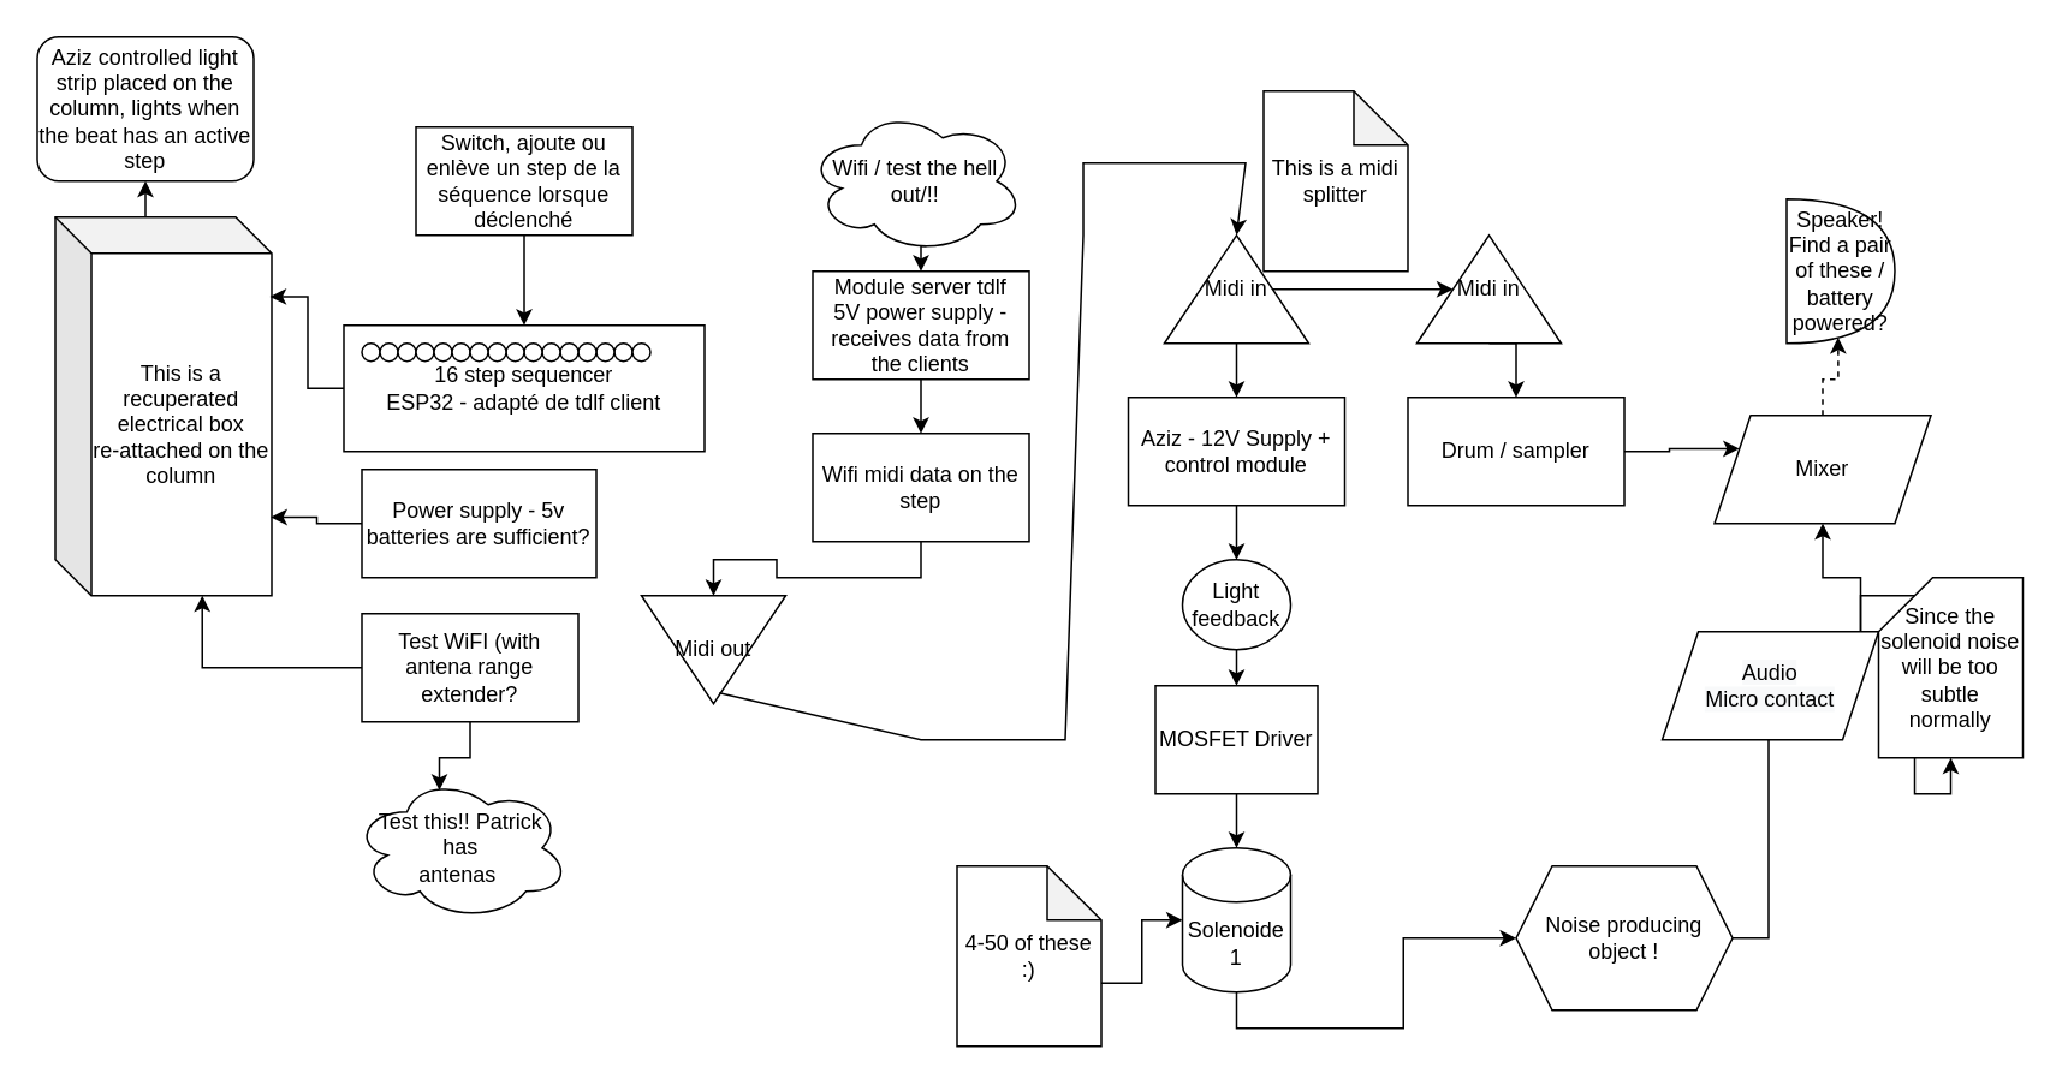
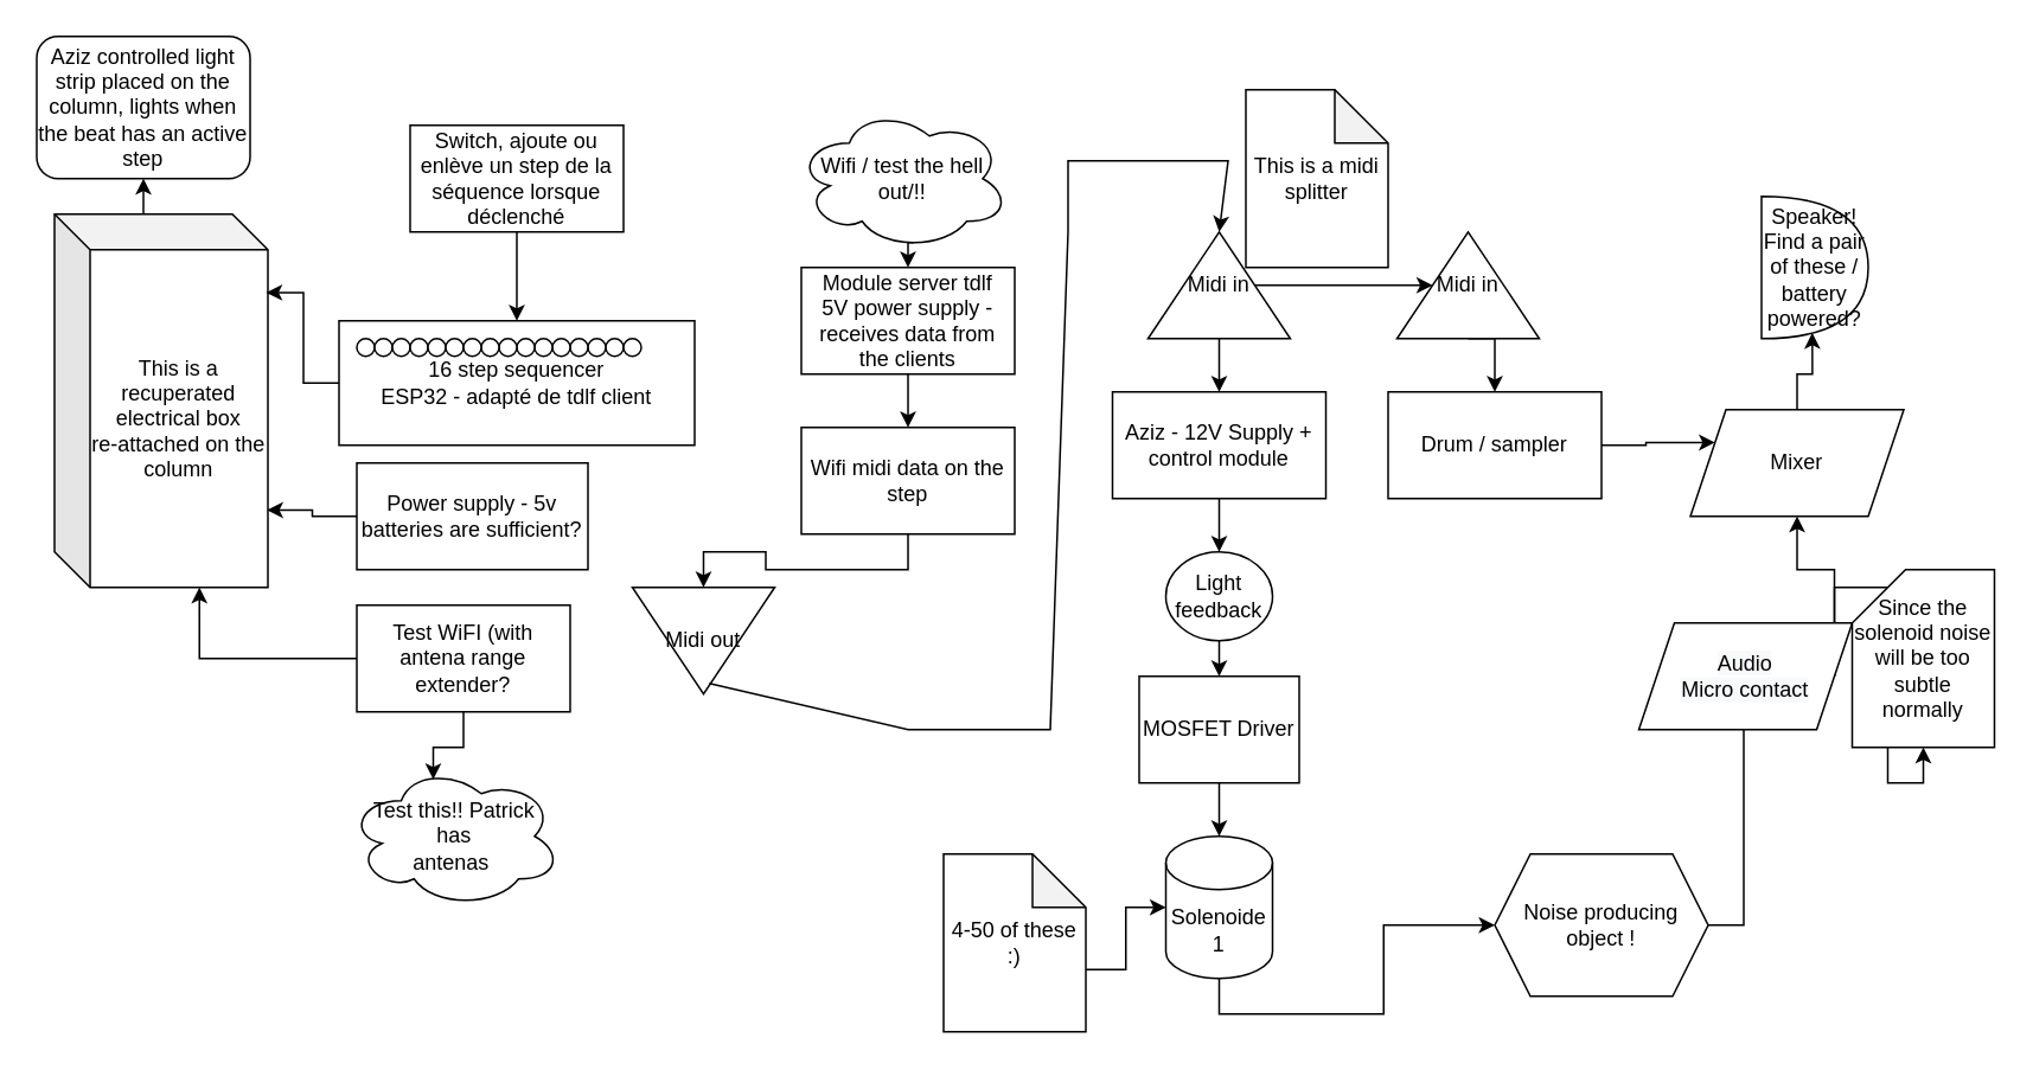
  <mxCell id="0" />
  <mxCell id="1" parent="0" />
  <mxCell id="2" style="edgeStyle=orthogonalEdgeStyle;rounded=0;orthogonalLoop=1;jettySize=auto;html=1;exitX=0;exitY=0;exitDx=50;exitDy=0;exitPerimeter=0;entryX=0.5;entryY=1;entryDx=0;entryDy=0;" edge="1" parent="1" source="3" target="66"><mxGeometry relative="1" as="geometry" /></mxCell>
  <mxCell id="3" value="This is a recuperated electrical box&lt;br&gt;re-attached on the column" style="shape=cube;whiteSpace=wrap;html=1;boundedLbl=1;backgroundOutline=1;darkOpacity=0.05;darkOpacity2=0.1;" vertex="1" parent="1"><mxGeometry x="30" y="120" width="120" height="210" as="geometry" /></mxCell>
  <mxCell id="4" style="edgeStyle=orthogonalEdgeStyle;rounded=0;orthogonalLoop=1;jettySize=auto;html=1;exitX=0;exitY=0.5;exitDx=0;exitDy=0;entryX=0.992;entryY=0.21;entryDx=0;entryDy=0;entryPerimeter=0;" edge="1" parent="1" source="5" target="3"><mxGeometry relative="1" as="geometry" /></mxCell>
  <mxCell id="5" value="16 step sequencer&lt;br&gt;ESP32 - adapté de tdlf client" style="rounded=0;whiteSpace=wrap;html=1;" vertex="1" parent="1"><mxGeometry x="190" y="180" width="200" height="70" as="geometry" /></mxCell>
  <mxCell id="6" value="Switch, ajoute ou enlève un step de la séquence lorsque déclenché" style="rounded=0;whiteSpace=wrap;html=1;" vertex="1" parent="1"><mxGeometry x="230" y="70" width="120" height="60" as="geometry" /></mxCell>
  <mxCell id="7" value="" style="ellipse;whiteSpace=wrap;html=1;aspect=fixed;" vertex="1" parent="1"><mxGeometry x="340" y="190" width="10" height="10" as="geometry" /></mxCell>
  <mxCell id="8" value="" style="ellipse;whiteSpace=wrap;html=1;aspect=fixed;" vertex="1" parent="1"><mxGeometry x="350" y="190" width="10" height="10" as="geometry" /></mxCell>
  <mxCell id="9" value="" style="ellipse;whiteSpace=wrap;html=1;aspect=fixed;" vertex="1" parent="1"><mxGeometry x="200" y="190" width="10" height="10" as="geometry" /></mxCell>
  <mxCell id="10" value="" style="ellipse;whiteSpace=wrap;html=1;aspect=fixed;" vertex="1" parent="1"><mxGeometry x="210" y="190" width="10" height="10" as="geometry" /></mxCell>
  <mxCell id="11" value="" style="ellipse;whiteSpace=wrap;html=1;aspect=fixed;" vertex="1" parent="1"><mxGeometry x="220" y="190" width="10" height="10" as="geometry" /></mxCell>
  <mxCell id="12" value="" style="ellipse;whiteSpace=wrap;html=1;aspect=fixed;" vertex="1" parent="1"><mxGeometry x="230" y="190" width="10" height="10" as="geometry" /></mxCell>
  <mxCell id="13" value="" style="ellipse;whiteSpace=wrap;html=1;aspect=fixed;" vertex="1" parent="1"><mxGeometry x="240" y="190" width="10" height="10" as="geometry" /></mxCell>
  <mxCell id="14" value="" style="ellipse;whiteSpace=wrap;html=1;aspect=fixed;" vertex="1" parent="1"><mxGeometry x="250" y="190" width="10" height="10" as="geometry" /></mxCell>
  <mxCell id="15" value="" style="ellipse;whiteSpace=wrap;html=1;aspect=fixed;" vertex="1" parent="1"><mxGeometry x="330" y="190" width="10" height="10" as="geometry" /></mxCell>
  <mxCell id="16" value="" style="ellipse;whiteSpace=wrap;html=1;aspect=fixed;" vertex="1" parent="1"><mxGeometry x="320" y="190" width="10" height="10" as="geometry" /></mxCell>
  <mxCell id="17" value="" style="ellipse;whiteSpace=wrap;html=1;aspect=fixed;" vertex="1" parent="1"><mxGeometry x="310" y="190" width="10" height="10" as="geometry" /></mxCell>
  <mxCell id="18" value="" style="ellipse;whiteSpace=wrap;html=1;aspect=fixed;" vertex="1" parent="1"><mxGeometry x="300" y="190" width="10" height="10" as="geometry" /></mxCell>
  <mxCell id="19" value="" style="ellipse;whiteSpace=wrap;html=1;aspect=fixed;" vertex="1" parent="1"><mxGeometry x="290" y="190" width="10" height="10" as="geometry" /></mxCell>
  <mxCell id="20" value="" style="ellipse;whiteSpace=wrap;html=1;aspect=fixed;" vertex="1" parent="1"><mxGeometry x="280" y="190" width="10" height="10" as="geometry" /></mxCell>
  <mxCell id="21" value="" style="ellipse;whiteSpace=wrap;html=1;aspect=fixed;" vertex="1" parent="1"><mxGeometry x="270" y="190" width="10" height="10" as="geometry" /></mxCell>
  <mxCell id="22" value="" style="ellipse;whiteSpace=wrap;html=1;aspect=fixed;" vertex="1" parent="1"><mxGeometry x="260" y="190" width="10" height="10" as="geometry" /></mxCell>
  <mxCell id="23" value="" style="endArrow=classic;html=1;rounded=0;entryX=0.5;entryY=0;entryDx=0;entryDy=0;" edge="1" parent="1" source="6" target="5"><mxGeometry width="50" height="50" relative="1" as="geometry"><mxPoint x="290" y="290" as="sourcePoint" /><mxPoint x="340" y="240" as="targetPoint" /></mxGeometry></mxCell>
  <mxCell id="24" style="edgeStyle=orthogonalEdgeStyle;rounded=0;orthogonalLoop=1;jettySize=auto;html=1;entryX=0.996;entryY=0.793;entryDx=0;entryDy=0;entryPerimeter=0;" edge="1" parent="1" source="25" target="3"><mxGeometry relative="1" as="geometry" /></mxCell>
  <mxCell id="25" value="Power supply - 5v batteries are sufficient?" style="rounded=0;whiteSpace=wrap;html=1;" vertex="1" parent="1"><mxGeometry x="200" y="260" width="130" height="60" as="geometry" /></mxCell>
  <mxCell id="26" style="edgeStyle=orthogonalEdgeStyle;rounded=0;orthogonalLoop=1;jettySize=auto;html=1;exitX=0;exitY=0.5;exitDx=0;exitDy=0;entryX=0.679;entryY=1;entryDx=0;entryDy=0;entryPerimeter=0;" edge="1" parent="1" source="28" target="3"><mxGeometry relative="1" as="geometry" /></mxCell>
  <mxCell id="27" style="edgeStyle=orthogonalEdgeStyle;rounded=0;orthogonalLoop=1;jettySize=auto;html=1;exitX=0.5;exitY=1;exitDx=0;exitDy=0;entryX=0.4;entryY=0.1;entryDx=0;entryDy=0;entryPerimeter=0;" edge="1" parent="1" source="28" target="57"><mxGeometry relative="1" as="geometry" /></mxCell>
  <mxCell id="28" value="Test WiFI (with antena range extender?" style="rounded=0;whiteSpace=wrap;html=1;" vertex="1" parent="1"><mxGeometry x="200" y="340" width="120" height="60" as="geometry" /></mxCell>
  <mxCell id="29" style="edgeStyle=orthogonalEdgeStyle;rounded=0;orthogonalLoop=1;jettySize=auto;html=1;exitX=0.5;exitY=1;exitDx=0;exitDy=0;" edge="1" parent="1" source="30" target="41"><mxGeometry relative="1" as="geometry" /></mxCell>
  <mxCell id="30" value="Module server tdlf&lt;br&gt;5V power supply - receives data from the clients" style="rounded=0;whiteSpace=wrap;html=1;" vertex="1" parent="1"><mxGeometry x="450" y="150" width="120" height="60" as="geometry" /></mxCell>
  <mxCell id="31" style="edgeStyle=orthogonalEdgeStyle;rounded=0;orthogonalLoop=1;jettySize=auto;html=1;exitX=0.5;exitY=1;exitDx=0;exitDy=0;exitPerimeter=0;entryX=0;entryY=0.5;entryDx=0;entryDy=0;" edge="1" parent="1" source="32" target="43"><mxGeometry relative="1" as="geometry" /></mxCell>
  <mxCell id="32" value="Solenoide 1" style="shape=cylinder3;whiteSpace=wrap;html=1;boundedLbl=1;backgroundOutline=1;size=15;" vertex="1" parent="1"><mxGeometry x="655" y="470" width="60" height="80" as="geometry" /></mxCell>
  <mxCell id="33" style="edgeStyle=orthogonalEdgeStyle;rounded=0;orthogonalLoop=1;jettySize=auto;html=1;exitX=0.5;exitY=1;exitDx=0;exitDy=0;entryX=0.5;entryY=0;entryDx=0;entryDy=0;" edge="1" parent="1" source="34" target="37"><mxGeometry relative="1" as="geometry" /></mxCell>
  <mxCell id="34" value="Light feedback" style="ellipse;whiteSpace=wrap;html=1;" vertex="1" parent="1"><mxGeometry x="655" y="310" width="60" height="50" as="geometry" /></mxCell>
  <mxCell id="35" style="edgeStyle=orthogonalEdgeStyle;rounded=0;orthogonalLoop=1;jettySize=auto;html=1;exitX=0.5;exitY=1;exitDx=0;exitDy=0;" edge="1" parent="1" source="34" target="34"><mxGeometry relative="1" as="geometry" /></mxCell>
  <mxCell id="36" style="edgeStyle=orthogonalEdgeStyle;rounded=0;orthogonalLoop=1;jettySize=auto;html=1;exitX=0.5;exitY=1;exitDx=0;exitDy=0;entryX=0.5;entryY=0;entryDx=0;entryDy=0;entryPerimeter=0;" edge="1" parent="1" source="37" target="32"><mxGeometry relative="1" as="geometry" /></mxCell>
  <mxCell id="37" value="MOSFET Driver" style="rounded=0;whiteSpace=wrap;html=1;" vertex="1" parent="1"><mxGeometry x="640" y="380" width="90" height="60" as="geometry" /></mxCell>
  <mxCell id="38" style="edgeStyle=orthogonalEdgeStyle;rounded=0;orthogonalLoop=1;jettySize=auto;html=1;exitX=0.5;exitY=1;exitDx=0;exitDy=0;entryX=0.5;entryY=0;entryDx=0;entryDy=0;" edge="1" parent="1" source="39" target="34"><mxGeometry relative="1" as="geometry" /></mxCell>
  <mxCell id="39" value="Aziz - 12V Supply + control module" style="rounded=0;whiteSpace=wrap;html=1;" vertex="1" parent="1"><mxGeometry x="625" y="220" width="120" height="60" as="geometry" /></mxCell>
  <mxCell id="40" style="edgeStyle=orthogonalEdgeStyle;rounded=0;orthogonalLoop=1;jettySize=auto;html=1;exitX=0.5;exitY=1;exitDx=0;exitDy=0;" edge="1" parent="1" source="41" target="49"><mxGeometry relative="1" as="geometry" /></mxCell>
  <mxCell id="41" value="Wifi midi data on the step" style="rounded=0;whiteSpace=wrap;html=1;" vertex="1" parent="1"><mxGeometry x="450" y="240" width="120" height="60" as="geometry" /></mxCell>
  <mxCell id="42" style="edgeStyle=orthogonalEdgeStyle;rounded=0;orthogonalLoop=1;jettySize=auto;html=1;exitX=1;exitY=0.5;exitDx=0;exitDy=0;entryX=0;entryY=0.5;entryDx=0;entryDy=0;" edge="1" parent="1" source="43" target="46"><mxGeometry relative="1" as="geometry"><Array as="points"><mxPoint x="980" y="520" /><mxPoint x="980" y="380" /></Array></mxGeometry></mxCell>
  <mxCell id="43" value="Noise producing object !" style="shape=hexagon;perimeter=hexagonPerimeter2;whiteSpace=wrap;html=1;fixedSize=1;" vertex="1" parent="1"><mxGeometry x="840" y="480" width="120" height="80" as="geometry" /></mxCell>
  <mxCell id="44" style="edgeStyle=orthogonalEdgeStyle;rounded=0;orthogonalLoop=1;jettySize=auto;html=1;exitX=1;exitY=0.5;exitDx=0;exitDy=0;" edge="1" parent="1" source="46" target="48"><mxGeometry relative="1" as="geometry" /></mxCell>
  <mxCell id="45" style="edgeStyle=orthogonalEdgeStyle;rounded=0;orthogonalLoop=1;jettySize=auto;html=1;exitX=1;exitY=0.5;exitDx=0;exitDy=0;" edge="1" parent="1" source="46" target="65"><mxGeometry relative="1" as="geometry" /></mxCell>
  <mxCell id="46" value="&lt;meta charset=&quot;utf-8&quot;&gt;&lt;span style=&quot;color: rgb(0, 0, 0); font-family: Helvetica; font-size: 12px; font-style: normal; font-variant-ligatures: normal; font-variant-caps: normal; font-weight: 400; letter-spacing: normal; orphans: 2; text-align: center; text-indent: 0px; text-transform: none; widows: 2; word-spacing: 0px; -webkit-text-stroke-width: 0px; background-color: rgb(248, 249, 250); text-decoration-thickness: initial; text-decoration-style: initial; text-decoration-color: initial; float: none; display: inline !important;&quot;&gt;Audio&lt;/span&gt;&lt;br style=&quot;color: rgb(0, 0, 0); font-family: Helvetica; font-size: 12px; font-style: normal; font-variant-ligatures: normal; font-variant-caps: normal; font-weight: 400; letter-spacing: normal; orphans: 2; text-align: center; text-indent: 0px; text-transform: none; widows: 2; word-spacing: 0px; -webkit-text-stroke-width: 0px; background-color: rgb(248, 249, 250); text-decoration-thickness: initial; text-decoration-style: initial; text-decoration-color: initial;&quot;&gt;&lt;span style=&quot;color: rgb(0, 0, 0); font-family: Helvetica; font-size: 12px; font-style: normal; font-variant-ligatures: normal; font-variant-caps: normal; font-weight: 400; letter-spacing: normal; orphans: 2; text-align: center; text-indent: 0px; text-transform: none; widows: 2; word-spacing: 0px; -webkit-text-stroke-width: 0px; background-color: rgb(248, 249, 250); text-decoration-thickness: initial; text-decoration-style: initial; text-decoration-color: initial; float: none; display: inline !important;&quot;&gt;Micro contact&lt;/span&gt;" style="shape=parallelogram;perimeter=parallelogramPerimeter;whiteSpace=wrap;html=1;fixedSize=1;" vertex="1" parent="1"><mxGeometry x="921" y="350" width="120" height="60" as="geometry" /></mxCell>
- <mxCell id="47" style="edgeStyle=orthogonalEdgeStyle;rounded=0;orthogonalLoop=1;jettySize=auto;html=1;exitX=0.5;exitY=0;exitDx=0;exitDy=0;entryX=0.476;entryY=0.959;entryDx=0;entryDy=0;entryPerimeter=0;dashed=1;" edge="1" parent="1" source="48" target="56"><mxGeometry relative="1" as="geometry" /></mxCell>
+ <mxCell id="47" style="edgeStyle=orthogonalEdgeStyle;rounded=0;orthogonalLoop=1;jettySize=auto;html=1;exitX=0.5;exitY=0;exitDx=0;exitDy=0;entryX=0.476;entryY=0.959;entryDx=0;entryDy=0;entryPerimeter=0;" edge="1" parent="1" source="48" target="56"><mxGeometry relative="1" as="geometry" /></mxCell>
  <mxCell id="48" value="Mixer" style="shape=parallelogram;perimeter=parallelogramPerimeter;whiteSpace=wrap;html=1;fixedSize=1;" vertex="1" parent="1"><mxGeometry x="950" y="230" width="120" height="60" as="geometry" /></mxCell>
  <mxCell id="49" value="Midi out" style="triangle;whiteSpace=wrap;html=1;direction=south;" vertex="1" parent="1"><mxGeometry x="355" y="330" width="80" height="60" as="geometry" /></mxCell>
  <mxCell id="50" style="edgeStyle=orthogonalEdgeStyle;rounded=0;orthogonalLoop=1;jettySize=auto;html=1;exitX=0;exitY=0.5;exitDx=0;exitDy=0;" edge="1" parent="1" source="52" target="39"><mxGeometry relative="1" as="geometry" /></mxCell>
  <mxCell id="51" style="edgeStyle=orthogonalEdgeStyle;rounded=0;orthogonalLoop=1;jettySize=auto;html=1;exitX=0.5;exitY=1;exitDx=0;exitDy=0;" edge="1" parent="1" source="52" target="61"><mxGeometry relative="1" as="geometry" /></mxCell>
  <mxCell id="52" value="Midi in" style="triangle;whiteSpace=wrap;html=1;direction=north;" vertex="1" parent="1"><mxGeometry x="645" y="130" width="80" height="60" as="geometry" /></mxCell>
  <mxCell id="53" value="" style="endArrow=classic;html=1;rounded=0;exitX=0.9;exitY=0.46;exitDx=0;exitDy=0;exitPerimeter=0;entryX=1;entryY=0.5;entryDx=0;entryDy=0;" edge="1" parent="1" source="49" target="52"><mxGeometry width="50" height="50" relative="1" as="geometry"><mxPoint x="690" y="360" as="sourcePoint" /><mxPoint x="740" y="310" as="targetPoint" /><Array as="points"><mxPoint x="510" y="410" /><mxPoint x="590" y="410" /><mxPoint x="600" y="130" /><mxPoint x="600" y="90" /><mxPoint x="690" y="90" /></Array></mxGeometry></mxCell>
  <mxCell id="54" style="edgeStyle=orthogonalEdgeStyle;rounded=0;orthogonalLoop=1;jettySize=auto;html=1;exitX=0.55;exitY=0.95;exitDx=0;exitDy=0;exitPerimeter=0;entryX=0.5;entryY=0;entryDx=0;entryDy=0;" edge="1" parent="1" source="55" target="30"><mxGeometry relative="1" as="geometry" /></mxCell>
  <mxCell id="55" value="Wifi / test the hell out/!!" style="ellipse;shape=cloud;whiteSpace=wrap;html=1;" vertex="1" parent="1"><mxGeometry x="447" y="60" width="120" height="80" as="geometry" /></mxCell>
  <mxCell id="56" value="Speaker! Find a pair of these / battery powered?" style="shape=or;whiteSpace=wrap;html=1;" vertex="1" parent="1"><mxGeometry x="990" y="110" width="60" height="80" as="geometry" /></mxCell>
  <mxCell id="57" value="Test this!! Patrick &lt;br&gt;has&lt;br&gt;antenas&amp;nbsp;" style="ellipse;shape=cloud;whiteSpace=wrap;html=1;" vertex="1" parent="1"><mxGeometry x="195" y="430" width="120" height="80" as="geometry" /></mxCell>
  <mxCell id="58" style="edgeStyle=orthogonalEdgeStyle;rounded=0;orthogonalLoop=1;jettySize=auto;html=1;exitX=0;exitY=0;exitDx=80;exitDy=65;exitPerimeter=0;entryX=0;entryY=0.5;entryDx=0;entryDy=0;entryPerimeter=0;" edge="1" parent="1" source="59" target="32"><mxGeometry relative="1" as="geometry" /></mxCell>
  <mxCell id="59" value="4-50 of these :)" style="shape=note;whiteSpace=wrap;html=1;backgroundOutline=1;darkOpacity=0.05;" vertex="1" parent="1"><mxGeometry x="530" y="480" width="80" height="100" as="geometry" /></mxCell>
  <mxCell id="60" style="edgeStyle=orthogonalEdgeStyle;rounded=0;orthogonalLoop=1;jettySize=auto;html=1;exitX=0;exitY=0.5;exitDx=0;exitDy=0;entryX=0.5;entryY=0;entryDx=0;entryDy=0;" edge="1" parent="1" source="61" target="64"><mxGeometry relative="1" as="geometry" /></mxCell>
  <mxCell id="61" value="Midi in" style="triangle;whiteSpace=wrap;html=1;direction=north;" vertex="1" parent="1"><mxGeometry x="785" y="130" width="80" height="60" as="geometry" /></mxCell>
  <mxCell id="62" value="This is a midi splitter" style="shape=note;whiteSpace=wrap;html=1;backgroundOutline=1;darkOpacity=0.05;" vertex="1" parent="1"><mxGeometry x="700" y="50" width="80" height="100" as="geometry" /></mxCell>
  <mxCell id="63" style="edgeStyle=orthogonalEdgeStyle;rounded=0;orthogonalLoop=1;jettySize=auto;html=1;exitX=1;exitY=0.5;exitDx=0;exitDy=0;entryX=0;entryY=0.25;entryDx=0;entryDy=0;" edge="1" parent="1" source="64" target="48"><mxGeometry relative="1" as="geometry" /></mxCell>
  <mxCell id="64" value="Drum / sampler" style="rounded=0;whiteSpace=wrap;html=1;" vertex="1" parent="1"><mxGeometry x="780" y="220" width="120" height="60" as="geometry" /></mxCell>
  <mxCell id="65" value="Since the solenoid noise will be too subtle normally" style="shape=card;whiteSpace=wrap;html=1;" vertex="1" parent="1"><mxGeometry x="1041" y="320" width="80" height="100" as="geometry" /></mxCell>
  <mxCell id="66" value="Aziz controlled light strip placed on the column, lights when the beat has an active step" style="rounded=1;whiteSpace=wrap;html=1;" vertex="1" parent="1"><mxGeometry x="20" y="20" width="120" height="80" as="geometry" /></mxCell>
